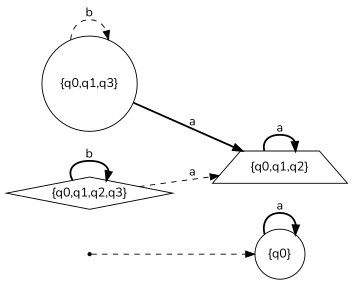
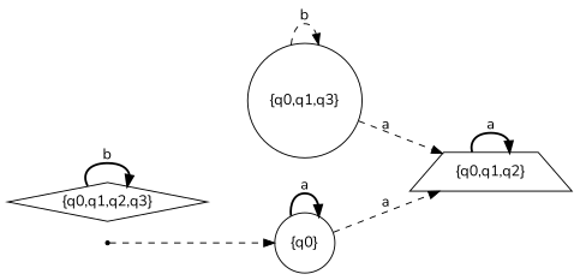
  digraph {
    fontname=Nunito
    rankdir=LR
    node [fontname=Nunito shape=circle]
    edge [fontname=Nunito style=bold]
    n1 [label="{q0}"]
    n2 [label="{q0,q1,q2}" shape=trapezium]
    n3 [label="{q0,q1,q3}"]
    n4 [label="{q0,q1,q2,q3}" shape=diamond]
    start [shape=point]
    n1 -> n1 [label=a]
    n2 -> n2 [label=a]
-   n3 -> n2 [label=a]
+   n3 -> n2 [label=a style=dashed]
    n3 -> n3 [label=b style=dashed]
-   n4 -> n2 [label=a style=dashed]
+   n1 -> n2 [label=a style=dashed]
    n4 -> n4 [label=b]
    start -> n1 [style=dashed]
  }
